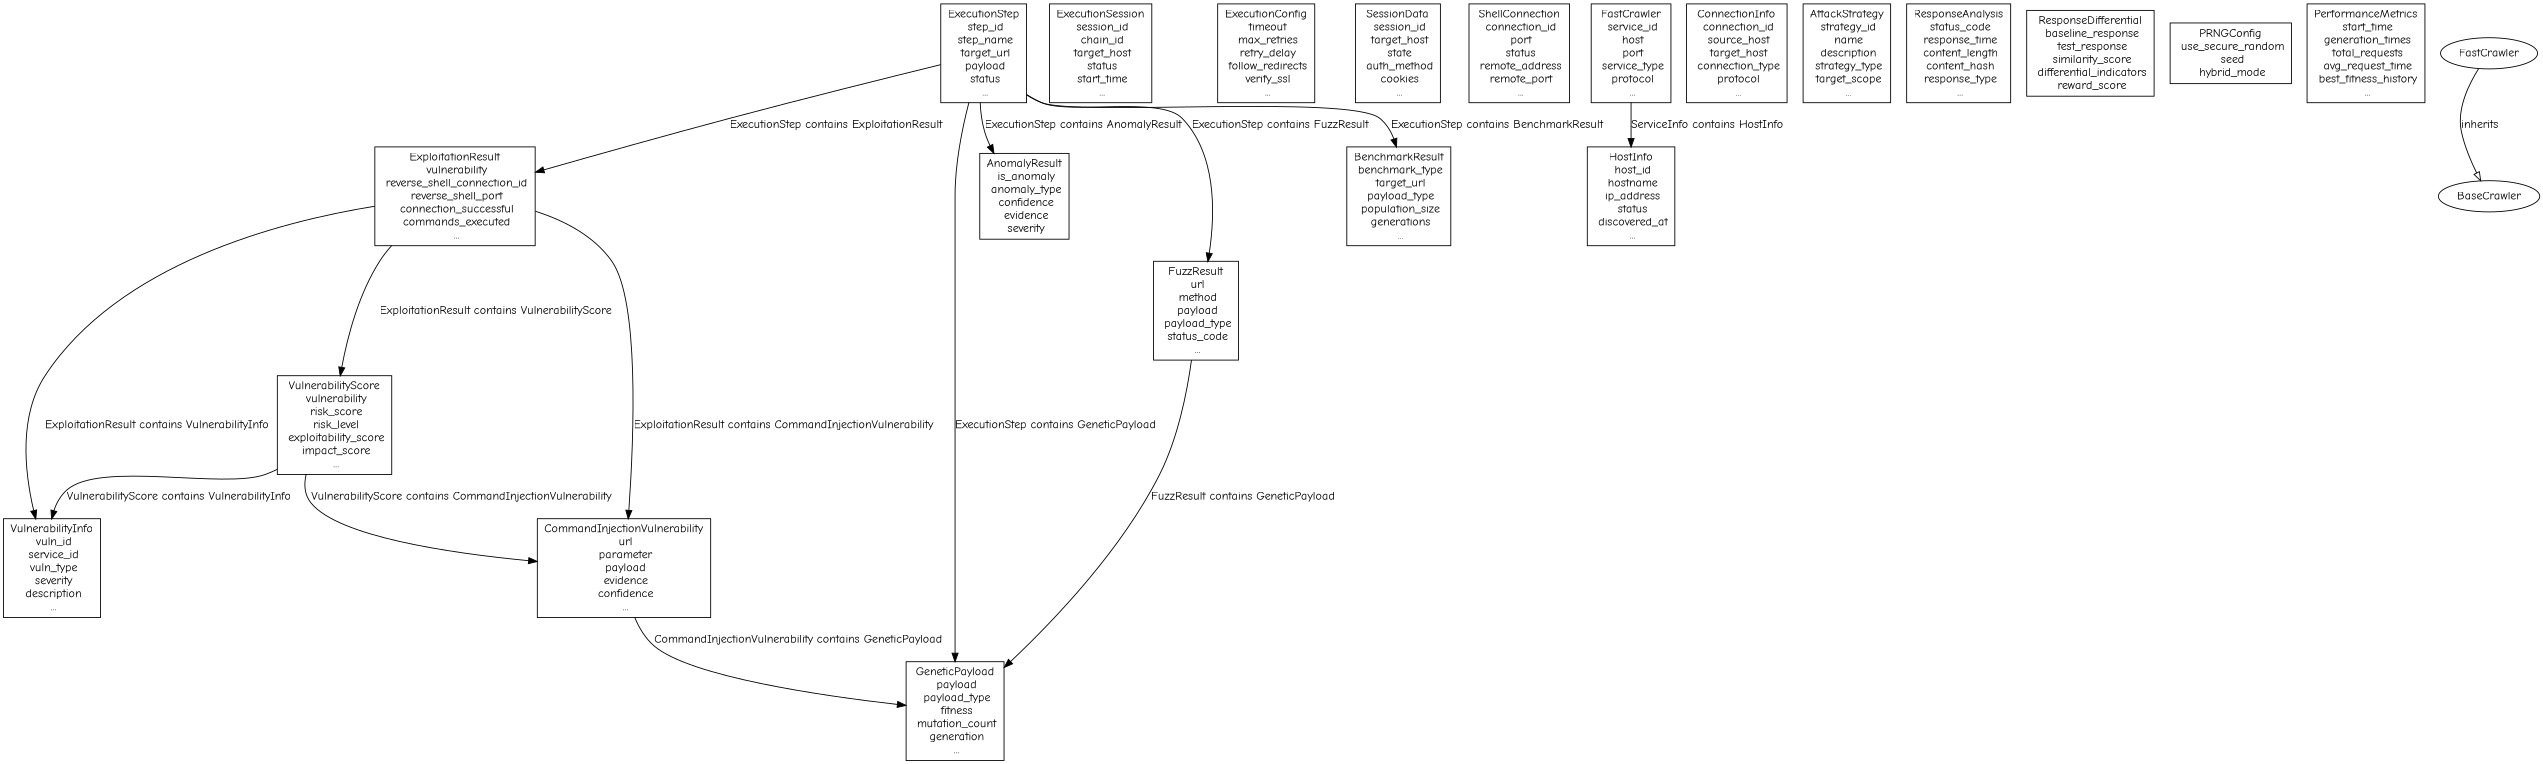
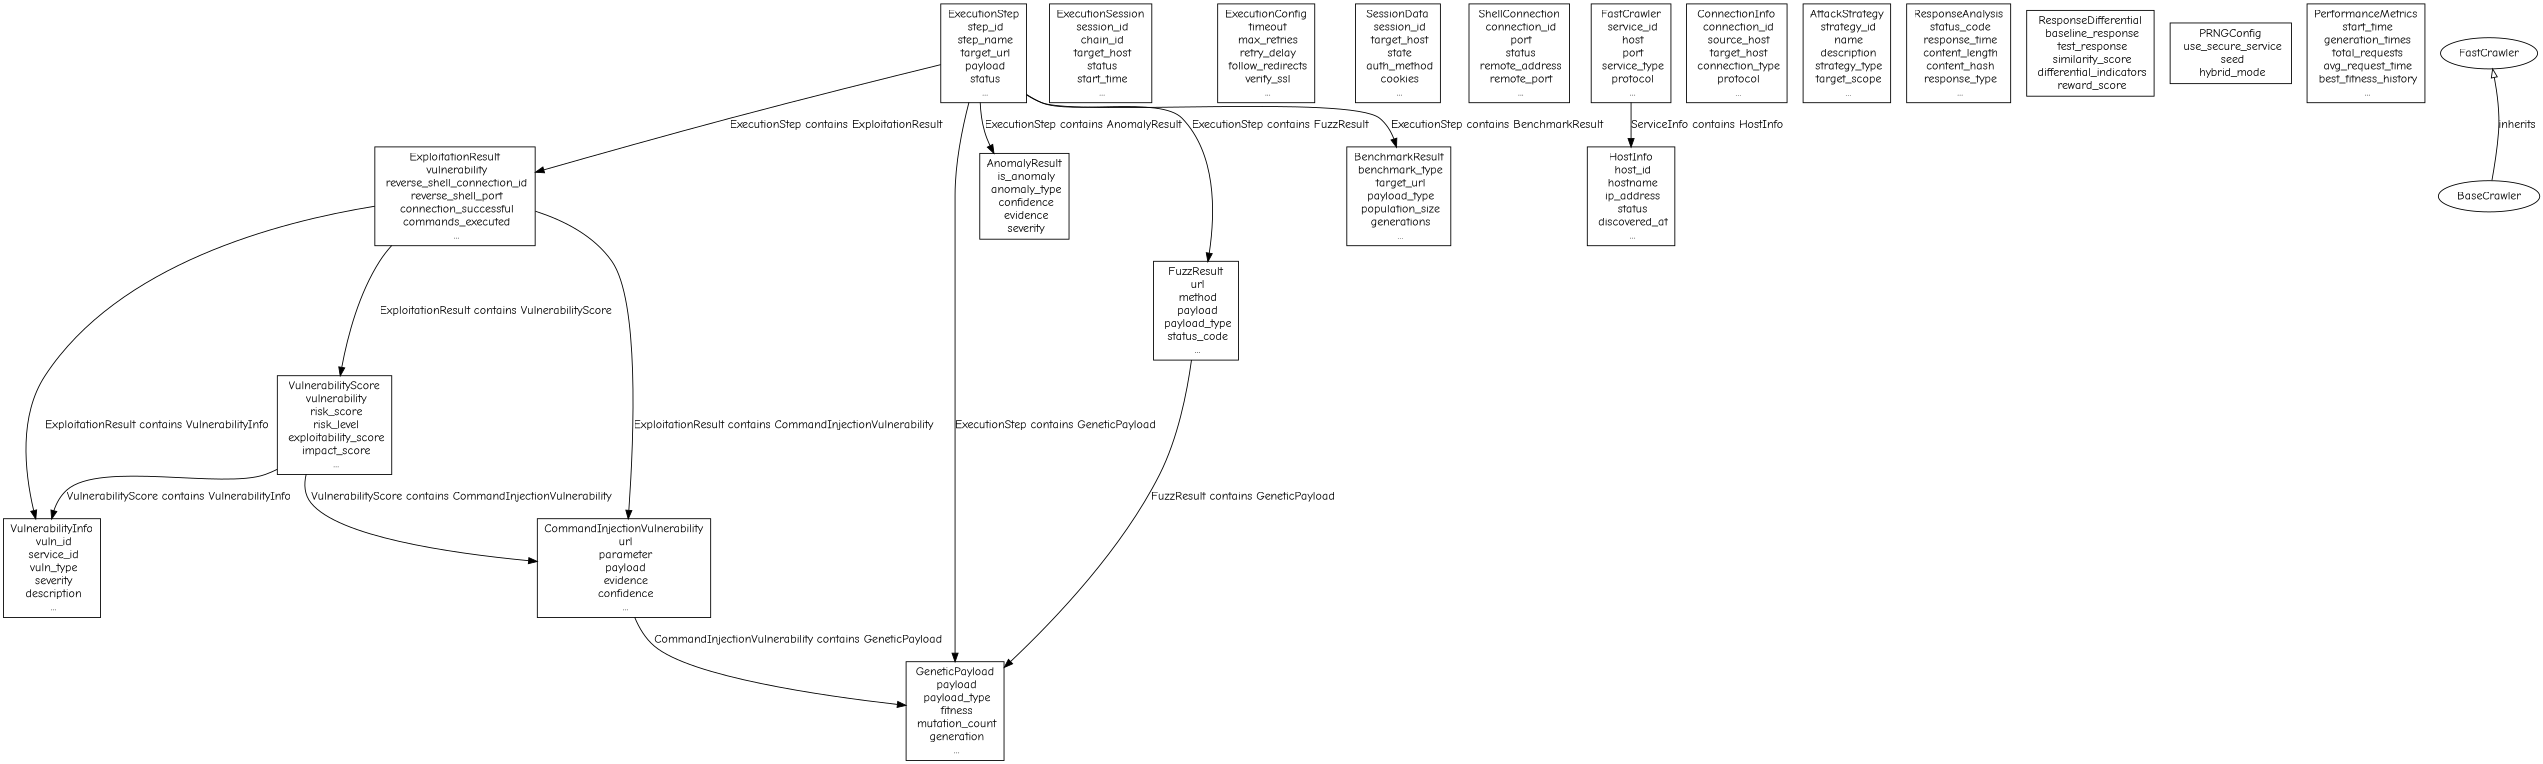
  digraph {
    fontname="Comic Neue"
    rankdir=TB
    node [fontname="Comic Neue" shape=record]
    edge [fontname="Comic Neue"]
    n1 [label="ExecutionStep\n  step_id\n  step_name\n  target_url\n  payload\n  status\n  ..."]
    n2 [label="ExploitationResult\n  vulnerability\n  reverse_shell_connection_id\n  reverse_shell_port\n  connection_successful\n  commands_executed\n  ..."]
    n3 [label="GeneticPayload\n  payload\n  payload_type\n  fitness\n  mutation_count\n  generation\n  ..."]
    n4 [label="AnomalyResult\n  is_anomaly\n  anomaly_type\n  confidence\n  evidence\n  severity"]
    n5 [label="FuzzResult\n  url\n  method\n  payload\n  payload_type\n  status_code\n  ..."]
    n6 [label="BenchmarkResult\n  benchmark_type\n  target_url\n  payload_type\n  population_size\n  generations\n  ..."]
    n7 [label="VulnerabilityInfo\n  vuln_id\n  service_id\n  vuln_type\n  severity\n  description\n  ..."]
    n8 [label="VulnerabilityScore\n  vulnerability\n  risk_score\n  risk_level\n  exploitability_score\n  impact_score\n  ..."]
    n9 [label="CommandInjectionVulnerability\n  url\n  parameter\n  payload\n  evidence\n  confidence\n  ..."]
    n10 [label="ExecutionSession\n  session_id\n  chain_id\n  target_host\n  status\n  start_time\n  ..."]
    n11 [label="ExecutionConfig\n  timeout\n  max_retries\n  retry_delay\n  follow_redirects\n  verify_ssl\n  ..."]
    n12 [label="SessionData\n  session_id\n  target_host\n  state\n  auth_method\n  cookies\n  ..."]
    n13 [label="ShellConnection\n  connection_id\n  port\n  status\n  remote_address\n  remote_port\n  ..."]
    n14 [label="FastCrawler\n  service_id\n  host\n  port\n  service_type\n  protocol\n  ..."]
    n15 [label="HostInfo\n  host_id\n  hostname\n  ip_address\n  status\n  discovered_at\n  ..."]
    n16 [label="ConnectionInfo\n  connection_id\n  source_host\n  target_host\n  connection_type\n  protocol\n  ..."]
    n17 [label="AttackStrategy\n  strategy_id\n  name\n  description\n  strategy_type\n  target_scope\n  ..."]
    n18 [label="ResponseAnalysis\n  status_code\n  response_time\n  content_length\n  content_hash\n  response_type\n  ..."]
    n19 [label="ResponseDifferential\n  baseline_response\n  test_response\n  similarity_score\n  differential_indicators\n  reward_score"]
-   n20 [label="PRNGConfig\n  use_secure_random\n  seed\n  hybrid_mode"]
+   n20 [label="PRNGConfig\n  use_secure_service\n  seed\n  hybrid_mode"]
    n21 [label="PerformanceMetrics\n  start_time\n  generation_times\n  total_requests\n  avg_request_time\n  best_fitness_history\n  ..."]
    FastCrawler [shape=""]
    BaseCrawler [shape=""]
    n1 -> n2 [label="ExecutionStep contains ExploitationResult"]
    n1 -> n3 [label="ExecutionStep contains GeneticPayload"]
    n1 -> n4 [label="ExecutionStep contains AnomalyResult"]
    n1 -> n5 [label="ExecutionStep contains FuzzResult"]
    n1 -> n6 [label="ExecutionStep contains BenchmarkResult"]
    n2 -> n7 [label="ExploitationResult contains VulnerabilityInfo"]
    n2 -> n8 [label="ExploitationResult contains VulnerabilityScore"]
    n2 -> n9 [label="ExploitationResult contains CommandInjectionVulnerability"]
    n5 -> n3 [label="FuzzResult contains GeneticPayload"]
    n8 -> n7 [label="VulnerabilityScore contains VulnerabilityInfo"]
    n8 -> n9 [label="VulnerabilityScore contains CommandInjectionVulnerability"]
    n9 -> n3 [label="CommandInjectionVulnerability contains GeneticPayload"]
    n14 -> n15 [label="ServiceInfo contains HostInfo"]
-   FastCrawler -> BaseCrawler [arrowhead=empty label=inherits]
+   BaseCrawler -> FastCrawler [arrowhead=empty label=inherits]
  }
